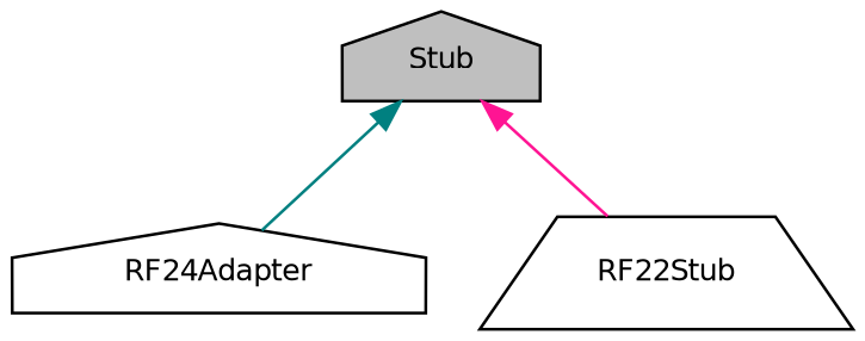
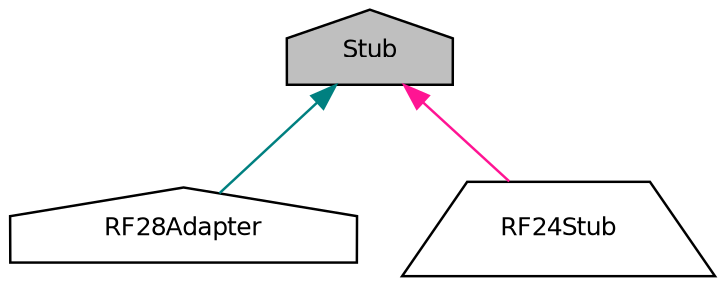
  digraph {
    node [color=black fillcolor=white fontname=Helvetica fontsize=10 shape=house style=filled]
    edge [dir=back fontname=Helvetica fontsize=10 labelfontname=Helvetica labelfontsize=10 style=solid]
    n1 [fillcolor=grey75 fontcolor=black height=0.2 label=Stub width=0.4]
-   n2 [height=0.2 label=RF24Adapter width=0.4]
-   n3 [height=0.2 label=RF22Stub shape=trapezium width=0.4]
+   n2 [height=0.2 label=RF28Adapter width=0.4]
+   n3 [height=0.2 label=RF24Stub shape=trapezium width=0.4]
    n1 -> n2 [color=teal]
    n1 -> n3 [color=deeppink]
  }
